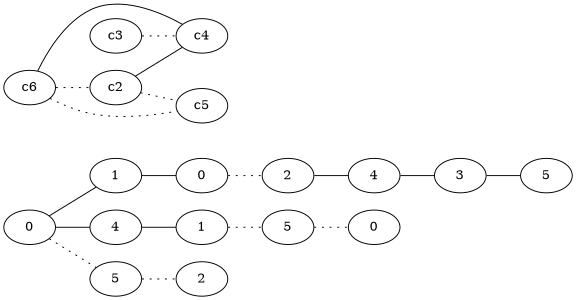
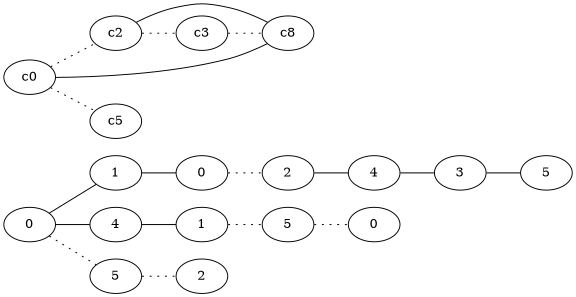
  graph {
    rankdir=LR
    n1 [label=0]
    n2 [label=1]
    n3 [label=4]
    n4 [label=5]
    n5 [label=0]
    n6 [label=1]
    n7 [label=2]
    n8 [label=2]
    n9 [label=4]
    n10 [label=3]
    n11 [label=5]
    n12 [label=5]
    n13 [label=0]
-   c0 [label=c6]
+   c0
    c2
-   c4
+   c4 [label=c8]
    c5
    c3
    n1 -- n2
    n1 -- n3
    n1 -- n4 [style=dotted]
    n2 -- n5
    n3 -- n6
    n4 -- n7 [style=dotted]
    n5 -- n8 [style=dotted]
    n6 -- n12 [style=dotted]
    n8 -- n9
    n9 -- n10
    n10 -- n11
    n12 -- n13 [style=dotted]
    c0 -- c2 [style=dotted]
    c0 -- c4
    c0 -- c5 [style=dotted]
    c2 -- c4
-   c2 -- c5 [style=dotted]
+   c2 -- c3 [style=dotted]
    c3 -- c4 [style=dotted]
  }
